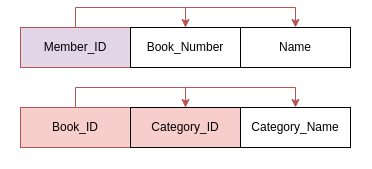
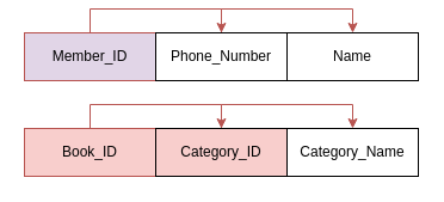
  <mxCell id="0" />
  <mxCell id="1" parent="0" />
  <mxCell id="2" style="edgeStyle=orthogonalEdgeStyle;rounded=0;orthogonalLoop=1;jettySize=auto;html=1;exitX=0.5;exitY=0;exitDx=0;exitDy=0;entryX=0.5;entryY=0;entryDx=0;entryDy=0;fillColor=#f8cecc;strokeColor=#b85450;" edge="1" parent="1" source="3" target="5"><mxGeometry relative="1" as="geometry" /></mxCell>
  <mxCell id="3" value="Member_ID" style="rounded=0;whiteSpace=wrap;html=1;fillColor=#e1d5e7;strokeColor=#b85450;" vertex="1" parent="1"><mxGeometry x="20" y="20" width="110" height="40" as="geometry" /></mxCell>
  <mxCell id="4" style="edgeStyle=orthogonalEdgeStyle;rounded=0;orthogonalLoop=1;jettySize=auto;html=1;exitX=0.5;exitY=0;exitDx=0;exitDy=0;entryX=0.5;entryY=0;entryDx=0;entryDy=0;fillColor=#f8cecc;strokeColor=#b85450;" edge="1" parent="1" source="5" target="6"><mxGeometry relative="1" as="geometry" /></mxCell>
- <mxCell id="5" value="Book_Number" style="rounded=0;whiteSpace=wrap;html=1;" vertex="1" parent="1"><mxGeometry x="130" y="20" width="110" height="40" as="geometry" /></mxCell>
+ <mxCell id="5" value="Phone_Number" style="rounded=0;whiteSpace=wrap;html=1;" vertex="1" parent="1"><mxGeometry x="130" y="20" width="110" height="40" as="geometry" /></mxCell>
  <mxCell id="6" value="Name" style="rounded=0;whiteSpace=wrap;html=1;" vertex="1" parent="1"><mxGeometry x="240" y="20" width="110" height="40" as="geometry" /></mxCell>
  <mxCell id="7" style="edgeStyle=orthogonalEdgeStyle;rounded=0;orthogonalLoop=1;jettySize=auto;html=1;exitX=0.5;exitY=0;exitDx=0;exitDy=0;entryX=0.5;entryY=0;entryDx=0;entryDy=0;fillColor=#f8cecc;strokeColor=#b85450;" edge="1" parent="1" source="8" target="10"><mxGeometry relative="1" as="geometry" /></mxCell>
  <mxCell id="8" value="Book_ID" style="rounded=0;whiteSpace=wrap;html=1;fillColor=#f8cecc;strokeColor=#b85450;" vertex="1" parent="1"><mxGeometry x="20" y="100" width="110" height="40" as="geometry" /></mxCell>
  <mxCell id="9" style="edgeStyle=orthogonalEdgeStyle;rounded=0;orthogonalLoop=1;jettySize=auto;html=1;exitX=0.5;exitY=0;exitDx=0;exitDy=0;entryX=0.5;entryY=0;entryDx=0;entryDy=0;fillColor=#f8cecc;strokeColor=#b85450;" edge="1" parent="1" source="10" target="11"><mxGeometry relative="1" as="geometry" /></mxCell>
  <mxCell id="10" value="Category_ID" style="rounded=0;whiteSpace=wrap;html=1;fillColor=#f8cecc;" vertex="1" parent="1"><mxGeometry x="130" y="100" width="110" height="40" as="geometry" /></mxCell>
  <mxCell id="11" value="Category_Name" style="rounded=0;whiteSpace=wrap;html=1;" vertex="1" parent="1"><mxGeometry x="240" y="100" width="110" height="40" as="geometry" /></mxCell>
